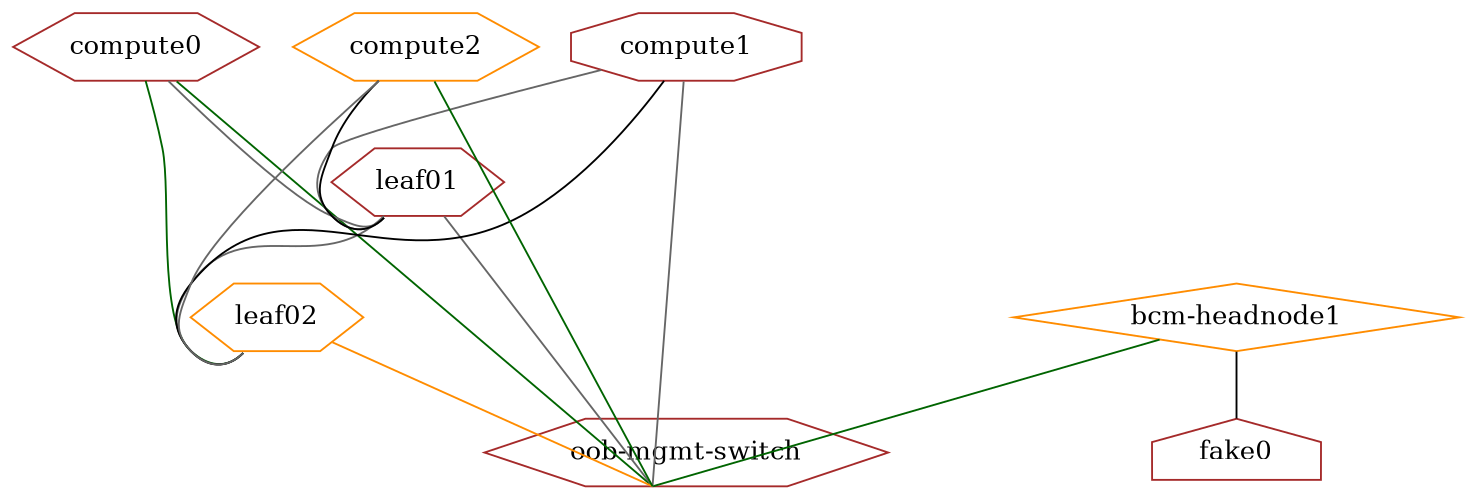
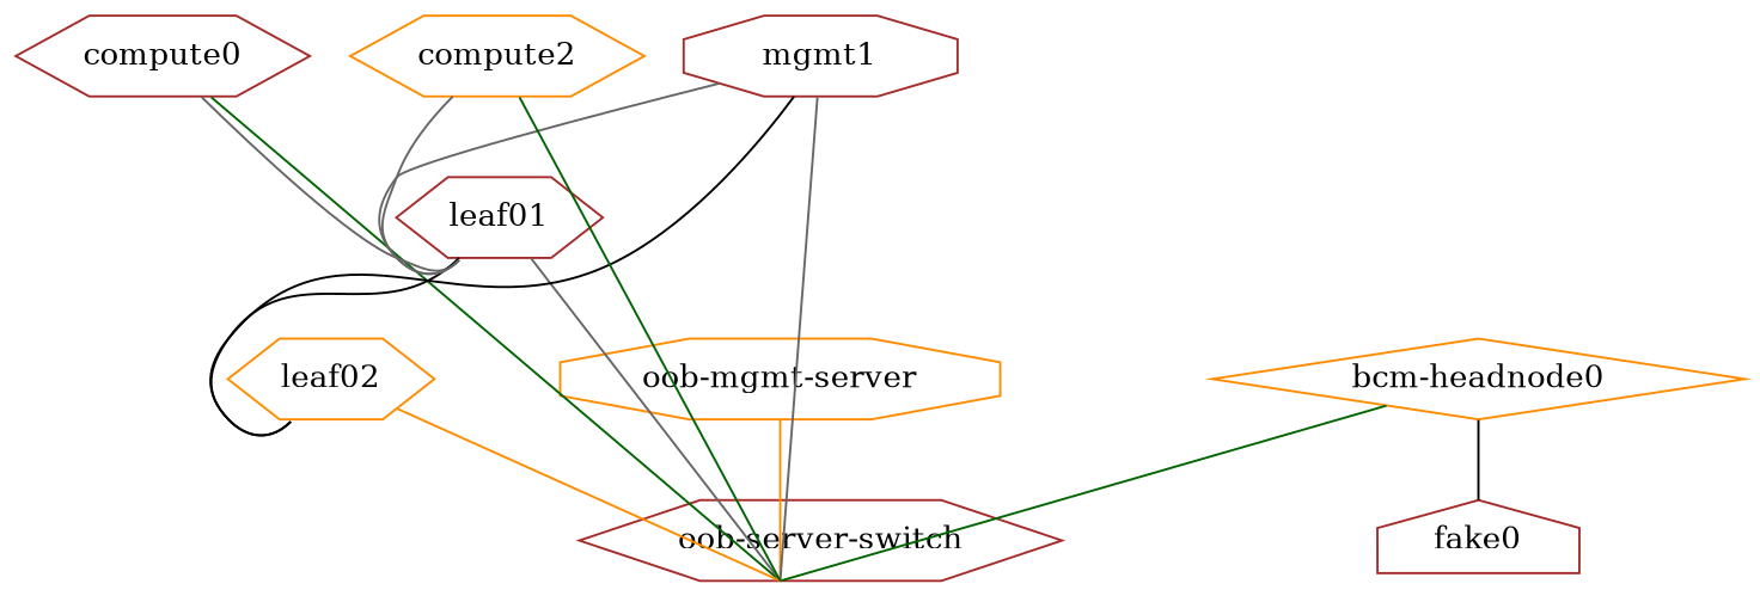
  graph {
    node [color=brown cpu=4 function=server memory=2048 shape=hexagon os=pxe storage=50]
    edge [color=gray40 headport=swp2 tailport=eth0]
-   "oob-mgmt-switch" [function="oob-switch" mgmt_ip="192.168.200.251" cpu="" memory="" os="" storage=""]
-   "bcm-headnode0" [cdrom="bcm-test4.iso" color=darkorange cpu=16 cpu_mode="host-model" memory=16048 mgmt_ip="192.168.200.254" os="generic/ubuntu2204" shape=diamond storage=200 label="bcm-headnode1" function=""]
+   "oob-mgmt-server" [color=darkorange cpu=2 function="oob-server" shape=octagon os="" storage=""]
+   "oob-mgmt-switch" [function="oob-switch" mgmt_ip="192.168.200.251" label="oob-server-switch" cpu="" memory="" os="" storage=""]
+   "bcm-headnode0" [cdrom="bcm-test4.iso" color=darkorange cpu=16 cpu_mode="host-model" memory=16048 mgmt_ip="192.168.200.254" os="generic/ubuntu2204" shape=diamond storage=200 function=""]
    fake0 [cpu=2 function=fake mgmt_ip="192.168.200.11" os="CumulusCommunity/cumulus-vx" shape=house version="5.7.0" storage=""]
    compute0 [boot=network cpu_mode="host-model" mgmt_ip="192.168.200.14"]
    leaf01 [function=leaf mgmt_ip="192.168.200.12" os="cumulus-vx-5.10.0.0037"]
    leaf02 [color=darkorange function=leaf mgmt_ip="192.168.200.13" os="cumulus-vx-5.10.0.0037"]
-   compute1 [boot=network cpu_mode="host-model" mgmt_ip="192.168.200.15" shape=octagon]
+   compute1 [boot=network cpu_mode="host-model" mgmt_ip="192.168.200.15" shape=octagon label=mgmt1]
    compute2 [boot=network color=darkorange cpu_mode="host-model" mgmt_ip="192.168.200.16"]
+   "oob-mgmt-server" -- "oob-mgmt-switch" [color=darkorange headport=swp1 tailport=eth1]
    "bcm-headnode0" -- "oob-mgmt-switch" [color=darkgreen]
    "bcm-headnode0" -- fake0 [color=black headport=outbound tailport=eth1]
    compute0 -- "oob-mgmt-switch" [color=darkgreen headport=swp6 left_mac="44:38:39:22:AA:04"]
    compute0 -- leaf01 [tailport=eth1]
-   compute0 -- leaf02 [color=darkgreen tailport=eth2]
    leaf01 -- "oob-mgmt-switch" [headport=swp4 left_mac="44:38:39:22:AA:02"]
-   leaf01 -- leaf02 [headport=swp51 tailport=swp51]
+   leaf01 -- leaf02 [color=black headport=swp51 tailport=swp51]
    leaf02 -- "oob-mgmt-switch" [color=darkorange headport=swp5 left_mac="44:38:39:22:AA:03"]
    compute1 -- "oob-mgmt-switch" [headport=swp7 left_mac="44:38:39:22:AA:05"]
    compute1 -- leaf01 [headport=swp3 tailport=eth1]
    compute1 -- leaf02 [color=black headport=swp3 tailport=eth2]
    compute2 -- "oob-mgmt-switch" [color=darkgreen headport=swp8 left_mac="44:38:39:22:AA:06"]
-   compute2 -- leaf01 [color=black headport=swp4 tailport=eth1]
-   compute2 -- leaf02 [headport=swp4 tailport=eth2]
+   compute2 -- leaf01 [headport=swp4 tailport=eth1]
  }
